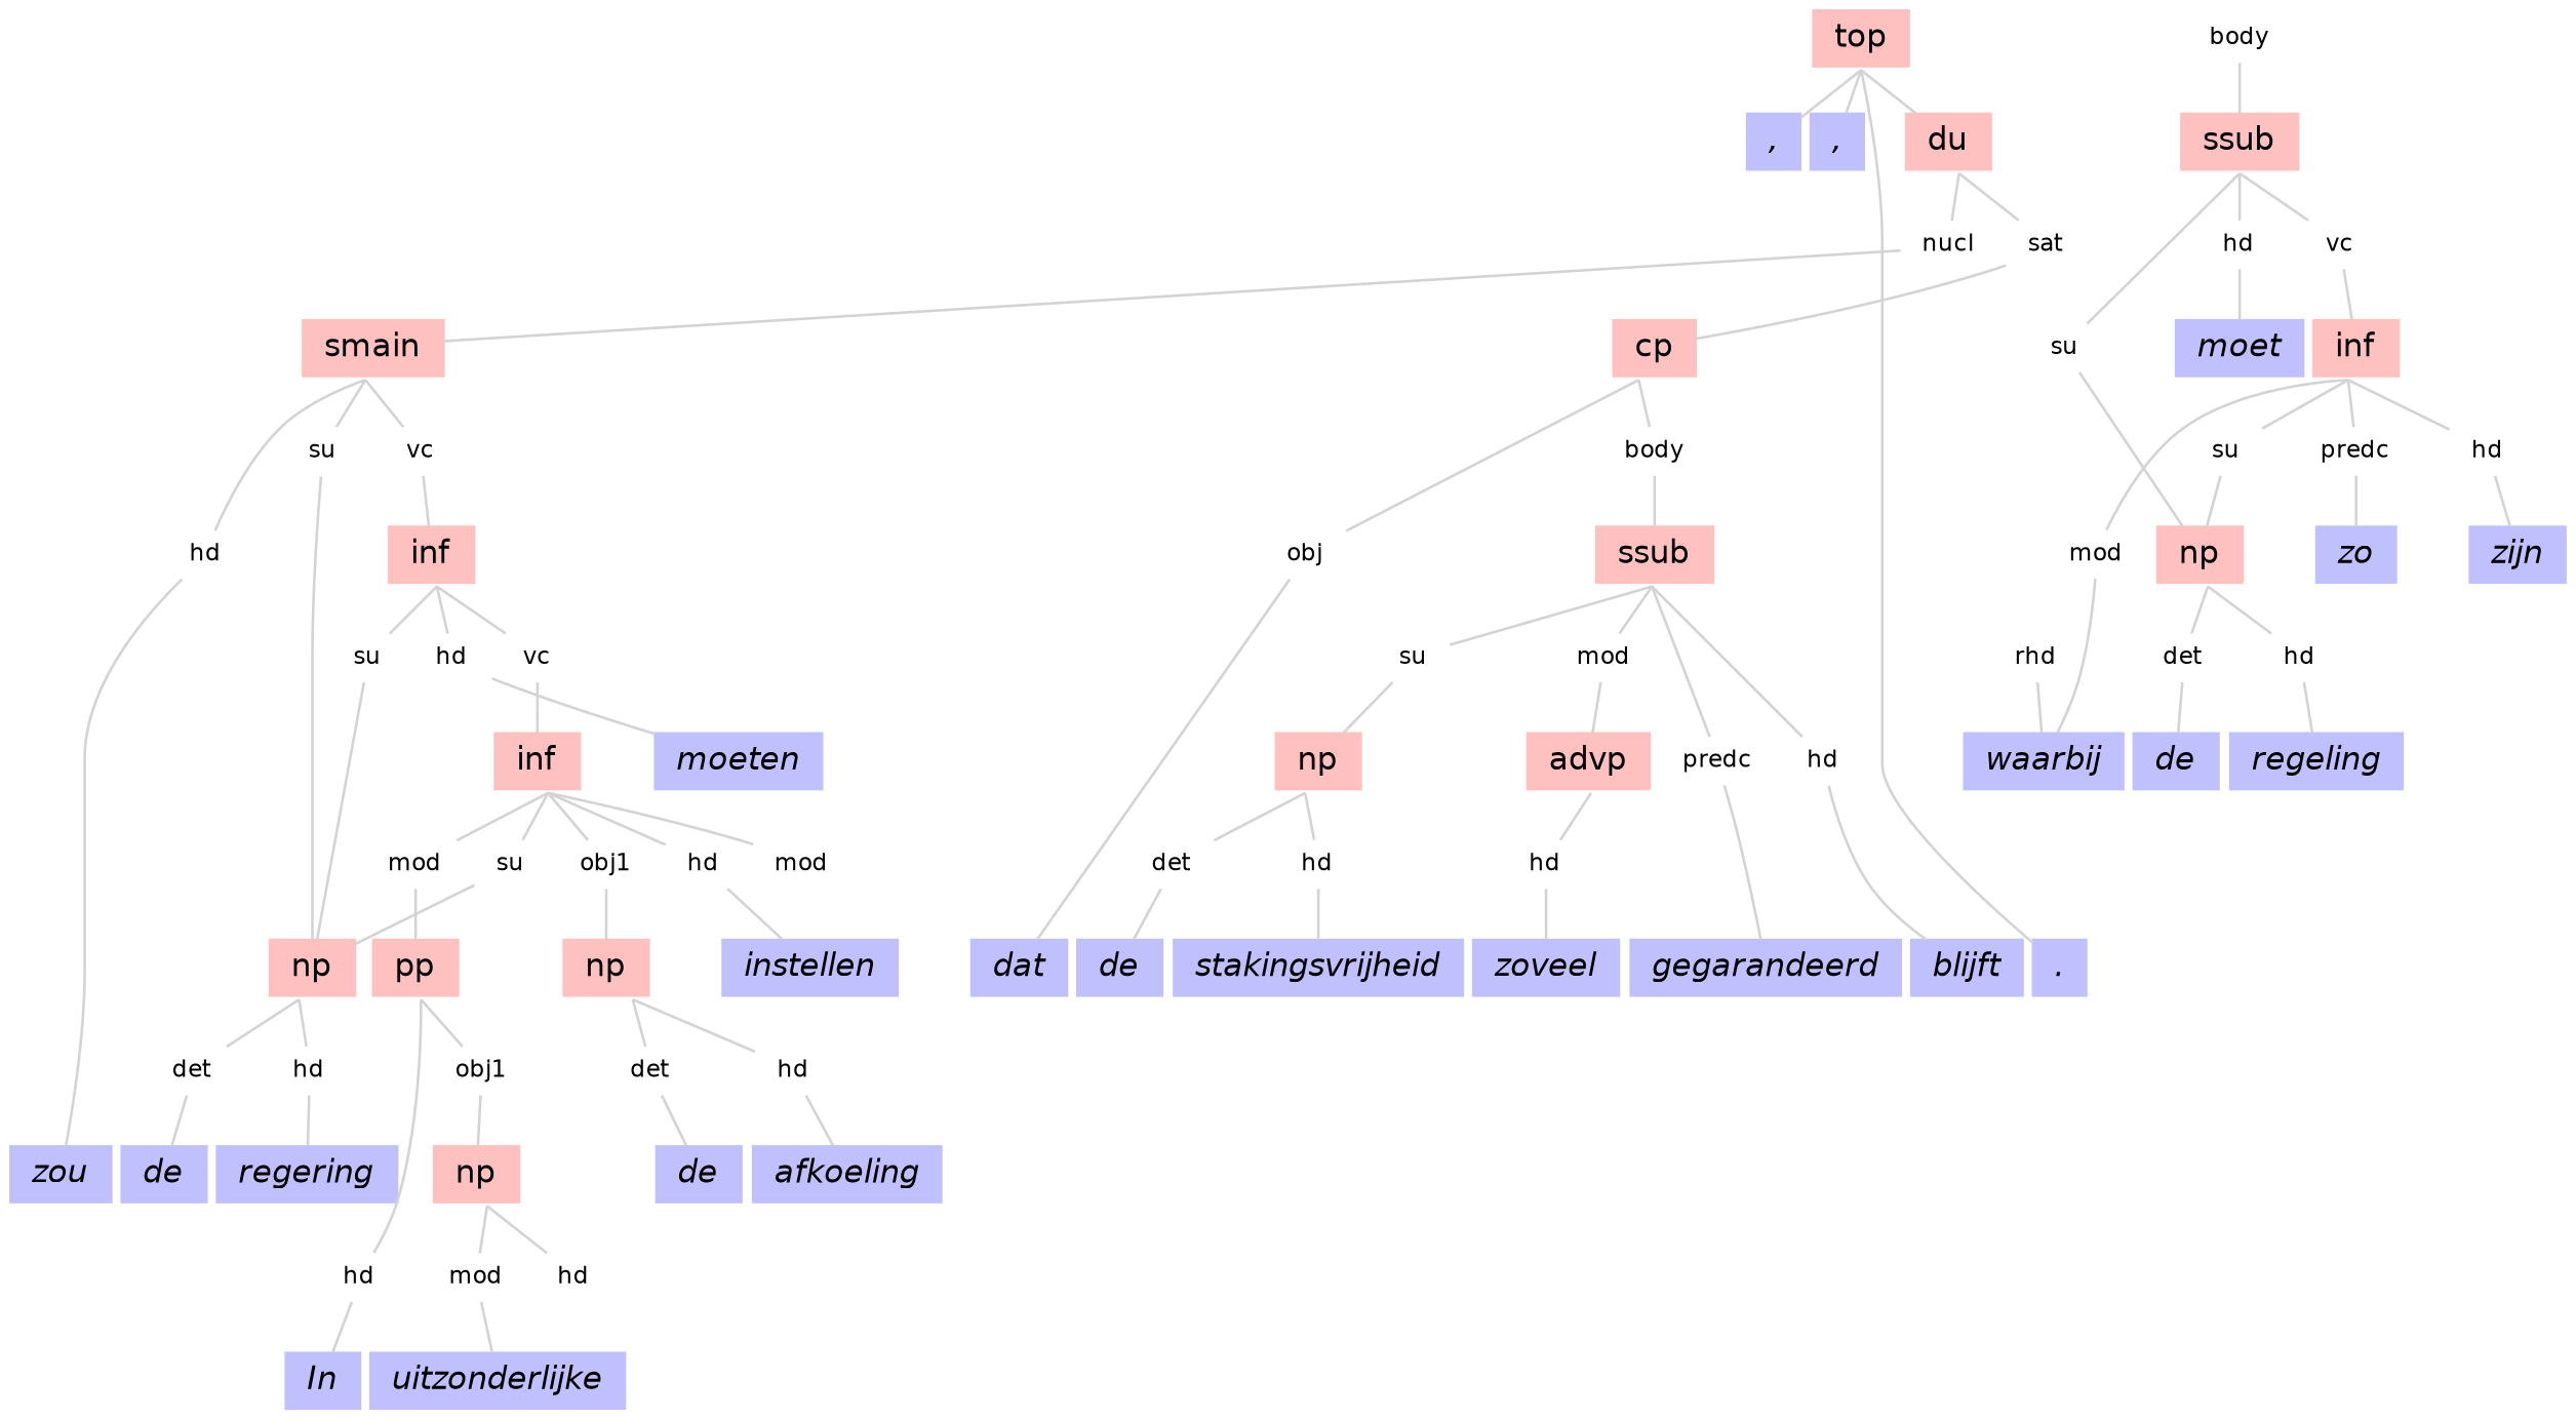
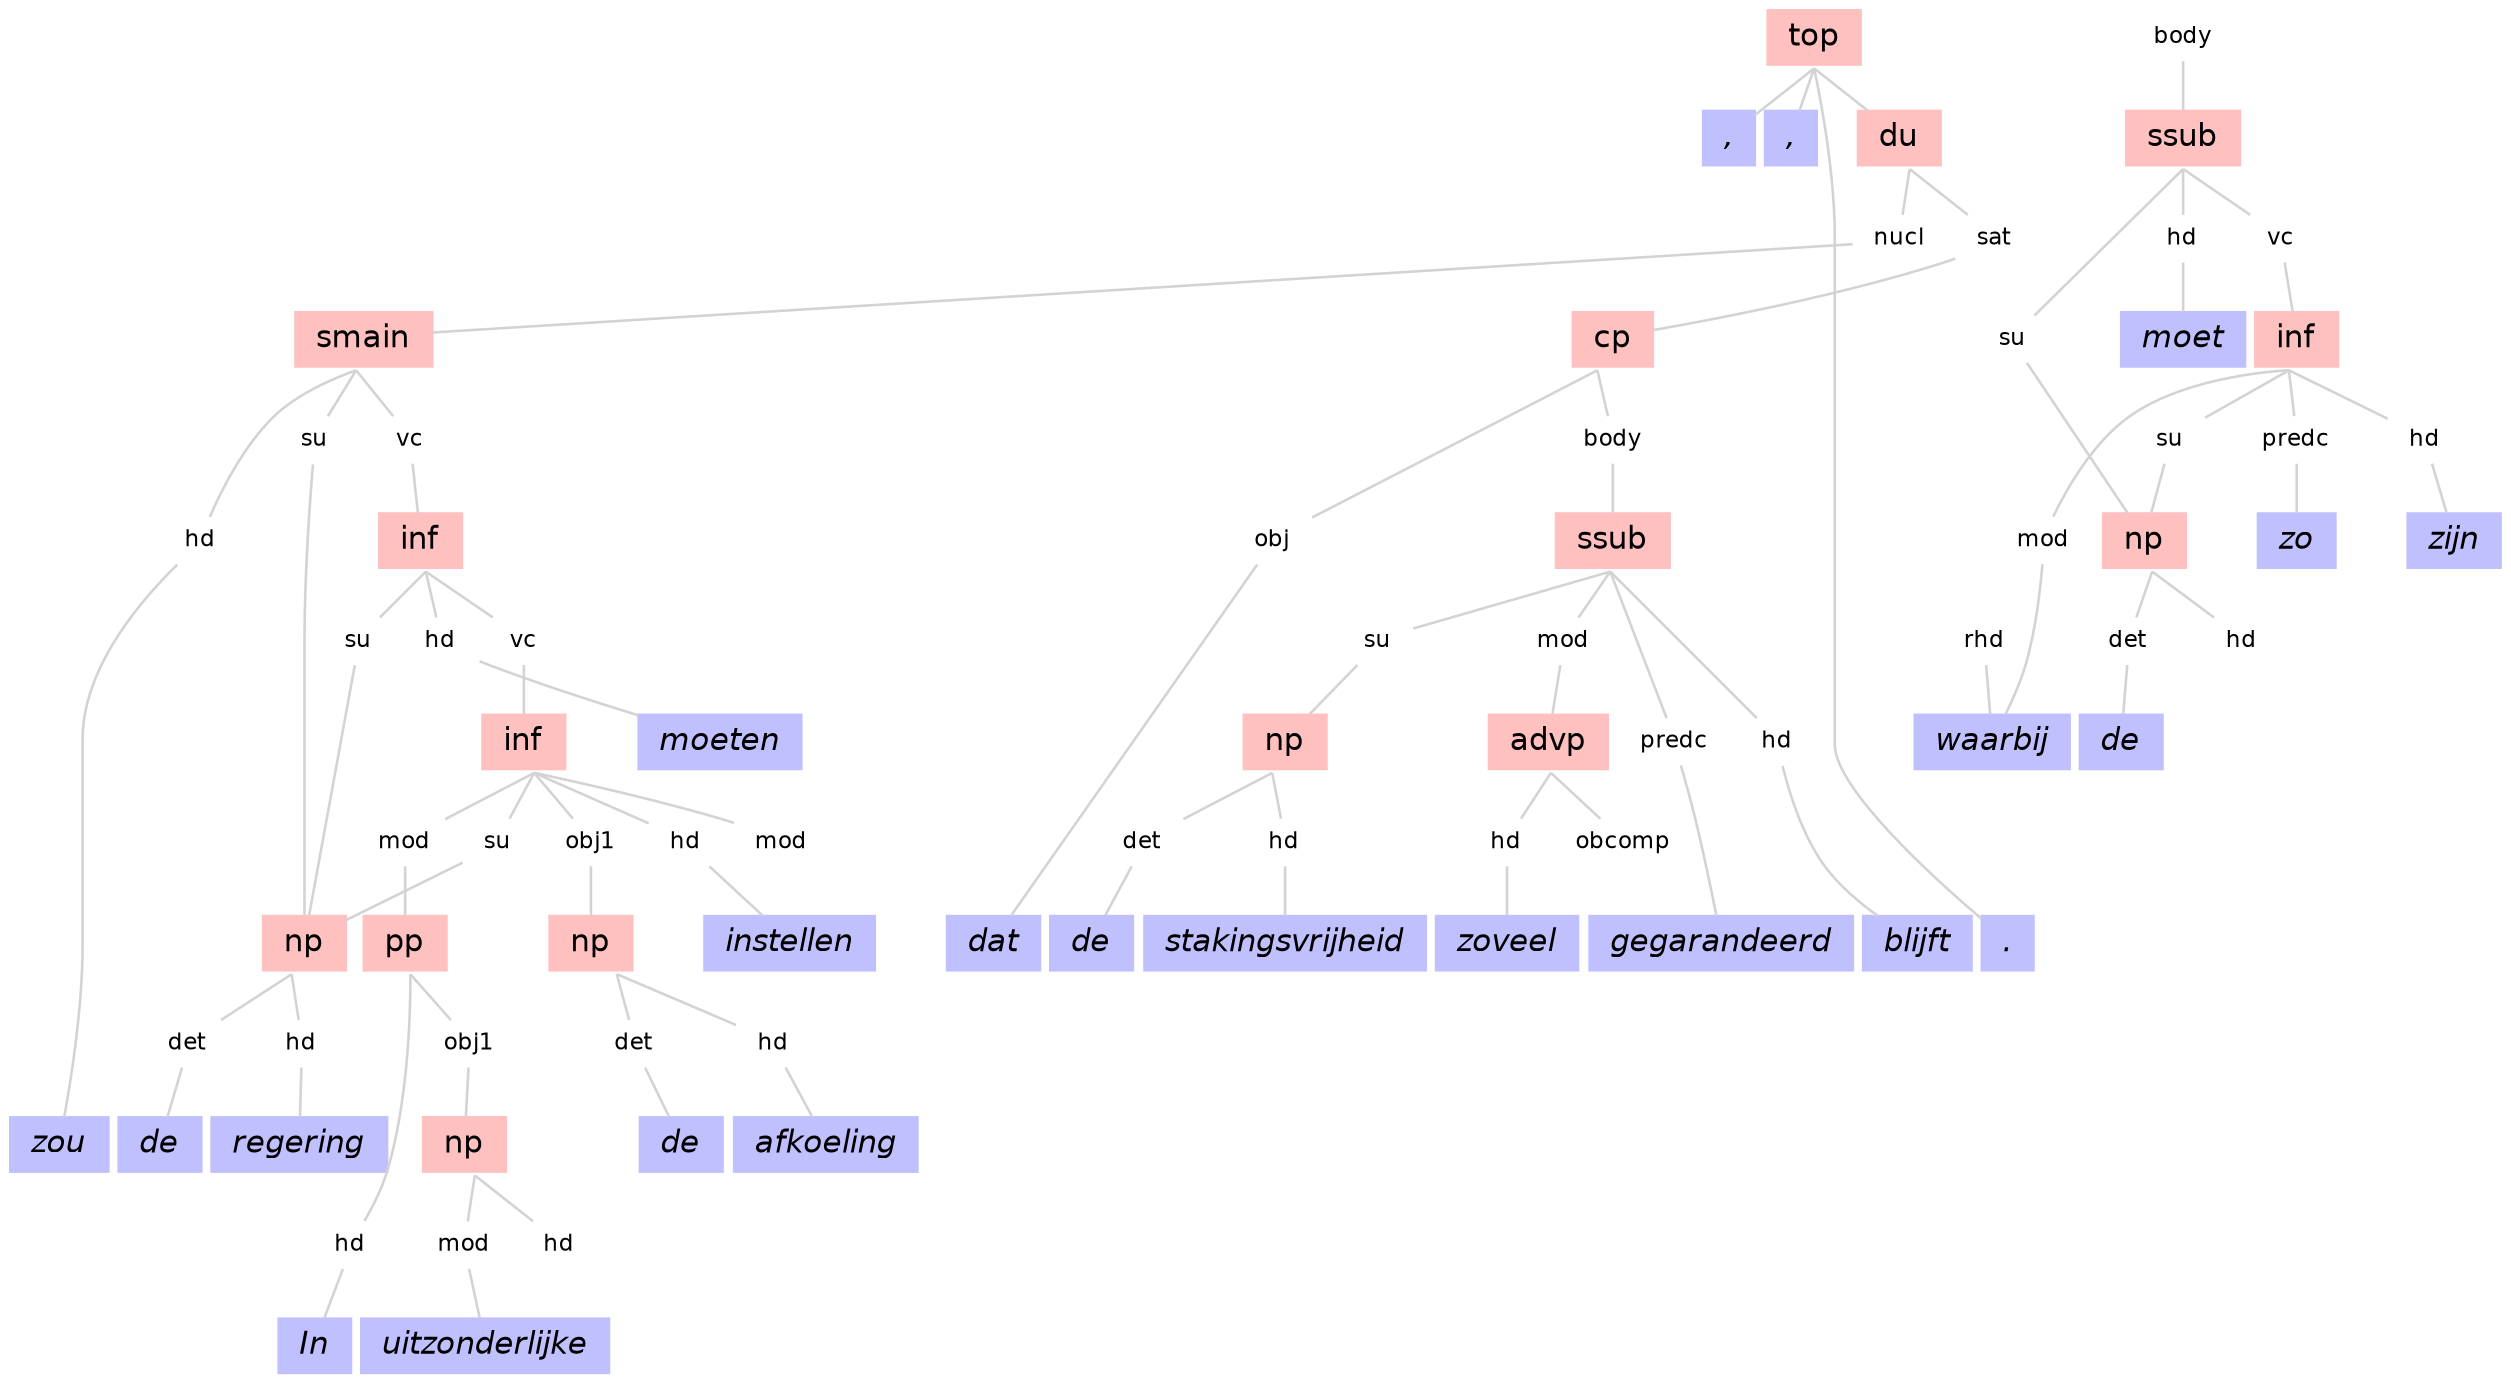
  strict graph {
    nodesep=.05
    ordering=out
    ranksep=".25 equally"
    node [color="#d3d3d3" fontname=Helvetica fontsize=9 shape=plaintext style=solid]
    edge [color="#d3d3d3" sametail=true]
    n1 [color="#c0c0ff" fontname="Helvetica-Oblique" fontsize=12 height=0 label="," shape=box style=filled width=0]
    n2 [height=0 label=" " style=invis width=0]
    n3 [color="#c0c0ff" fontname="Helvetica-Oblique" fontsize=12 height=0 label="," shape=box style=filled width=0]
    n4 [height=0 label=" " style=invis width=0]
    n5 [color="#c0c0ff" fontname="Helvetica-Oblique" fontsize=12 height=0 label=zou shape=box style=filled width=0]
    n6 [color="#c0c0ff" fontname="Helvetica-Oblique" fontsize=12 height=0 label=de shape=box style=filled width=0]
    n7 [color="#c0c0ff" fontname="Helvetica-Oblique" fontsize=12 height=0 label=regering shape=box style=filled width=0]
    n8 [height=0 label=" " style=invis width=0]
    n9 [color="#c0c0ff" fontname="Helvetica-Oblique" fontsize=12 height=0 label=moeten shape=box style=filled width=0]
    n10 [height=0 label=" " style=invis width=0]
    n11 [color="#c0c0ff" fontname="Helvetica-Oblique" fontsize=12 height=0 label=In shape=box style=filled width=0]
    n12 [color="#c0c0ff" fontname="Helvetica-Oblique" fontsize=12 height=0 label=uitzonderlijke shape=box style=filled width=0]
    n13 [height=0 label=" " style=invis width=0]
    n14 [color="#c0c0ff" fontname="Helvetica-Oblique" fontsize=12 height=0 label=de shape=box style=filled width=0]
    n15 [color="#c0c0ff" fontname="Helvetica-Oblique" fontsize=12 height=0 label=afkoeling shape=box style=filled width=0]
    n16 [height=0 label=" " style=invis width=0]
    n17 [color="#c0c0ff" fontname="Helvetica-Oblique" fontsize=12 height=0 label=instellen shape=box style=filled width=0]
    n18 [height=0 label=" " style=invis width=0]
    n19 [color="#c0c0ff" fontname="Helvetica-Oblique" fontsize=12 height=0 label=waarbij shape=box style=filled width=0]
    n20 [color="#c0c0ff" fontname="Helvetica-Oblique" fontsize=12 height=0 label=de shape=box style=filled width=0]
-   n21 [color="#c0c0ff" fontname="Helvetica-Oblique" fontsize=12 height=0 label=regeling shape=box style=filled width=0]
    n22 [height=0 label=" " style=invis width=0]
    n23 [color="#c0c0ff" fontname="Helvetica-Oblique" fontsize=12 height=0 label=moet shape=box style=filled width=0]
    n24 [height=0 label=" " style=invis width=0]
    n25 [color="#c0c0ff" fontname="Helvetica-Oblique" fontsize=12 height=0 label=zo shape=box style=filled width=0]
    n26 [height=0 label=" " style=invis width=0]
    n27 [color="#c0c0ff" fontname="Helvetica-Oblique" fontsize=12 height=0 label=zijn shape=box style=filled width=0]
    n28 [height=0 label=" " style=invis width=0]
    n29 [color="#c0c0ff" fontname="Helvetica-Oblique" fontsize=12 height=0 label=dat shape=box style=filled width=0]
    n30 [color="#c0c0ff" fontname="Helvetica-Oblique" fontsize=12 height=0 label=de shape=box style=filled width=0]
    n31 [color="#c0c0ff" fontname="Helvetica-Oblique" fontsize=12 height=0 label=stakingsvrijheid shape=box style=filled width=0]
    n32 [color="#c0c0ff" fontname="Helvetica-Oblique" fontsize=12 height=0 label=zoveel shape=box style=filled width=0]
    n33 [color="#c0c0ff" fontname="Helvetica-Oblique" fontsize=12 height=0 label=gegarandeerd shape=box style=filled width=0]
    n34 [color="#c0c0ff" fontname="Helvetica-Oblique" fontsize=12 height=0 label=blijft shape=box style=filled width=0]
    n35 [color="#c0c0ff" fontname="Helvetica-Oblique" fontsize=12 height=0 label="." shape=box style=filled width=0]
    n36 [height=0 label=" " style=invis width=0]
    n37 [color="#ffc0c0" fontsize=12 height=0 label=top shape=box style=filled width=0]
    n38 [color="#ffc0c0" fontsize=12 height=0 label=du shape=box style=filled width=0]
    n39 [height=0 label=nucl width=0]
    n40 [height=0 label=sat width=0]
    n41 [color="#ffc0c0" fontsize=12 height=0 label=smain shape=box style=filled width=0]
    n42 [color="#ffc0c0" fontsize=12 height=0 label=cp shape=box style=filled width=0]
    n43 [height=0 label=hd width=0]
    n44 [height=0 label=su width=0]
    n45 [height=0 label=vc width=0]
    n46 [color="#ffc0c0" fontsize=12 height=0 label=np shape=box style=filled width=0]
    n47 [color="#ffc0c0" fontsize=12 height=0 label=inf shape=box style=filled width=0]
    n48 [height=0 label=det width=0]
    n49 [height=0 label=hd width=0]
    n50 [height=0 label=su width=0]
    n51 [height=0 label=hd width=0]
    n52 [height=0 label=vc width=0]
    n53 [color="#ffc0c0" fontsize=12 height=0 label=inf shape=box style=filled width=0]
    n54 [height=0 label=mod width=0]
    n55 [height=0 label=su width=0]
    n56 [height=0 label=obj1 width=0]
    n57 [height=0 label=hd width=0]
    n58 [height=0 label=mod width=0]
    n59 [color="#ffc0c0" fontsize=12 height=0 label=pp shape=box style=filled width=0]
    n60 [color="#ffc0c0" fontsize=12 height=0 label=np shape=box style=filled width=0]
    n61 [height=0 label=hd width=0]
    n62 [height=0 label=obj1 width=0]
    n63 [color="#ffc0c0" fontsize=12 height=0 label=np shape=box style=filled width=0]
    n64 [height=0 label=mod width=0]
    n65 [height=0 label=hd width=0]
    n66 [height=0 label=det width=0]
    n67 [height=0 label=hd width=0]
    n68 [height=0 label=rhd width=0]
    n69 [height=0 label=body width=0]
    n70 [color="#ffc0c0" fontsize=12 height=0 label=ssub shape=box style=filled width=0]
    n71 [height=0 label=su width=0]
    n72 [height=0 label=hd width=0]
    n73 [height=0 label=vc width=0]
    n74 [color="#ffc0c0" fontsize=12 height=0 label=np shape=box style=filled width=0]
    n75 [color="#ffc0c0" fontsize=12 height=0 label=inf shape=box style=filled width=0]
    n76 [height=0 label=det width=0]
    n77 [height=0 label=hd width=0]
    n78 [height=0 label=mod width=0]
    n79 [height=0 label=su width=0]
    n80 [height=0 label=predc width=0]
    n81 [height=0 label=hd width=0]
    n82 [height=0 label=obj width=0]
    n83 [height=0 label=body width=0]
    n84 [color="#ffc0c0" fontsize=12 height=0 label=ssub shape=box style=filled width=0]
    n85 [height=0 label=su width=0]
    n86 [height=0 label=mod width=0]
    n87 [height=0 label=predc width=0]
    n88 [height=0 label=hd width=0]
    n89 [color="#ffc0c0" fontsize=12 height=0 label=np shape=box style=filled width=0]
    n90 [color="#ffc0c0" fontsize=12 height=0 label=advp shape=box style=filled width=0]
    n91 [height=0 label=det width=0]
    n92 [height=0 label=hd width=0]
    n93 [height=0 label=hd width=0]
+   n94 [height=0 label=obcomp width=0]
    subgraph sub_1 {
      rank=same
      n1
      n2
    }
    subgraph sub_2 {
      rank=same
      n3
      n4
    }
    subgraph sub_3 {
      rank=same
      n5
      n6
      n7
      n8
    }
    subgraph sub_4 {
      rank=same
      n9
      n10
    }
    subgraph sub_5 {
      rank=same
      n11
      n12
      n13
    }
    subgraph sub_6 {
      rank=same
      n14
      n15
      n16
    }
    subgraph sub_7 {
      rank=same
      n17
      n18
    }
    subgraph sub_8 {
      rank=same
      n19
      n20
-     n21
      n22
    }
    subgraph sub_9 {
      rank=same
      n23
      n24
    }
    subgraph sub_10 {
      rank=same
      n25
      n26
    }
    subgraph sub_11 {
      rank=same
      n27
      n28
    }
    subgraph sub_12 {
      rank=same
      n29
      n30
      n31
      n32
      n33
      n34
      n35
      n36
    }
    n2 -- n1 [style=invis color="" sametail=""]
    n4 -- n3 [style=invis color="" sametail=""]
    n5 -- n6 [style=invis color="" sametail=""]
    n6 -- n7 [style=invis color="" sametail=""]
    n8 -- n5 [style=invis color="" sametail=""]
    n10 -- n9 [style=invis color="" sametail=""]
    n11 -- n12 [style=invis color="" sametail=""]
    n13 -- n11 [style=invis color="" sametail=""]
    n14 -- n15 [style=invis color="" sametail=""]
    n16 -- n14 [style=invis color="" sametail=""]
    n18 -- n17 [style=invis color="" sametail=""]
    n19 -- n20 [style=invis color="" sametail=""]
-   n20 -- n21 [style=invis color="" sametail=""]
    n22 -- n19 [style=invis color="" sametail=""]
    n24 -- n23 [style=invis color="" sametail=""]
    n26 -- n25 [style=invis color="" sametail=""]
    n28 -- n27 [style=invis color="" sametail=""]
    n29 -- n30 [style=invis color="" sametail=""]
    n30 -- n31 [style=invis color="" sametail=""]
    n31 -- n32 [style=invis color="" sametail=""]
    n33 -- n34 [style=invis color="" sametail=""]
    n34 -- n35 [style=invis color="" sametail=""]
    n36 -- n29 [style=invis color="" sametail=""]
    n37 -- n1
    n37 -- n3
    n37 -- n35
    n37 -- n38
    n38 -- n39
    n38 -- n40
    n39 -- n41
    n40 -- n42
    n41 -- n43
    n41 -- n44
    n41 -- n45
    n42 -- n82
    n42 -- n83
    n43 -- n5
    n44 -- n46
    n45 -- n47
    n46 -- n48
    n46 -- n49
    n47 -- n50
    n47 -- n51
    n47 -- n52
    n48 -- n6
    n49 -- n7
    n50 -- n46
    n51 -- n9
    n52 -- n53
    n53 -- n54
    n53 -- n55
    n53 -- n56
    n53 -- n57
    n53 -- n58
    n54 -- n59
    n55 -- n46
    n56 -- n60
    n57 -- n17
    n59 -- n61
    n59 -- n62
    n60 -- n66
    n60 -- n67
    n61 -- n11
    n62 -- n63
    n63 -- n64
    n63 -- n65
    n64 -- n12
    n66 -- n14
    n67 -- n15
    n68 -- n19
    n69 -- n70
    n70 -- n71
    n70 -- n72
    n70 -- n73
    n71 -- n74
    n72 -- n23
    n73 -- n75
    n74 -- n76
    n74 -- n77
    n75 -- n78
    n75 -- n79
    n75 -- n80
    n75 -- n81
    n76 -- n20
-   n77 -- n21
    n78 -- n19
    n79 -- n74
    n80 -- n25
    n81 -- n27
    n82 -- n29
    n83 -- n84
    n84 -- n85
    n84 -- n86
    n84 -- n87
    n84 -- n88
    n85 -- n89
    n86 -- n90
    n87 -- n33
    n88 -- n34
    n89 -- n91
    n89 -- n92
    n90 -- n93
+   n90 -- n94
    n91 -- n30
    n92 -- n31
    n93 -- n32
  }
